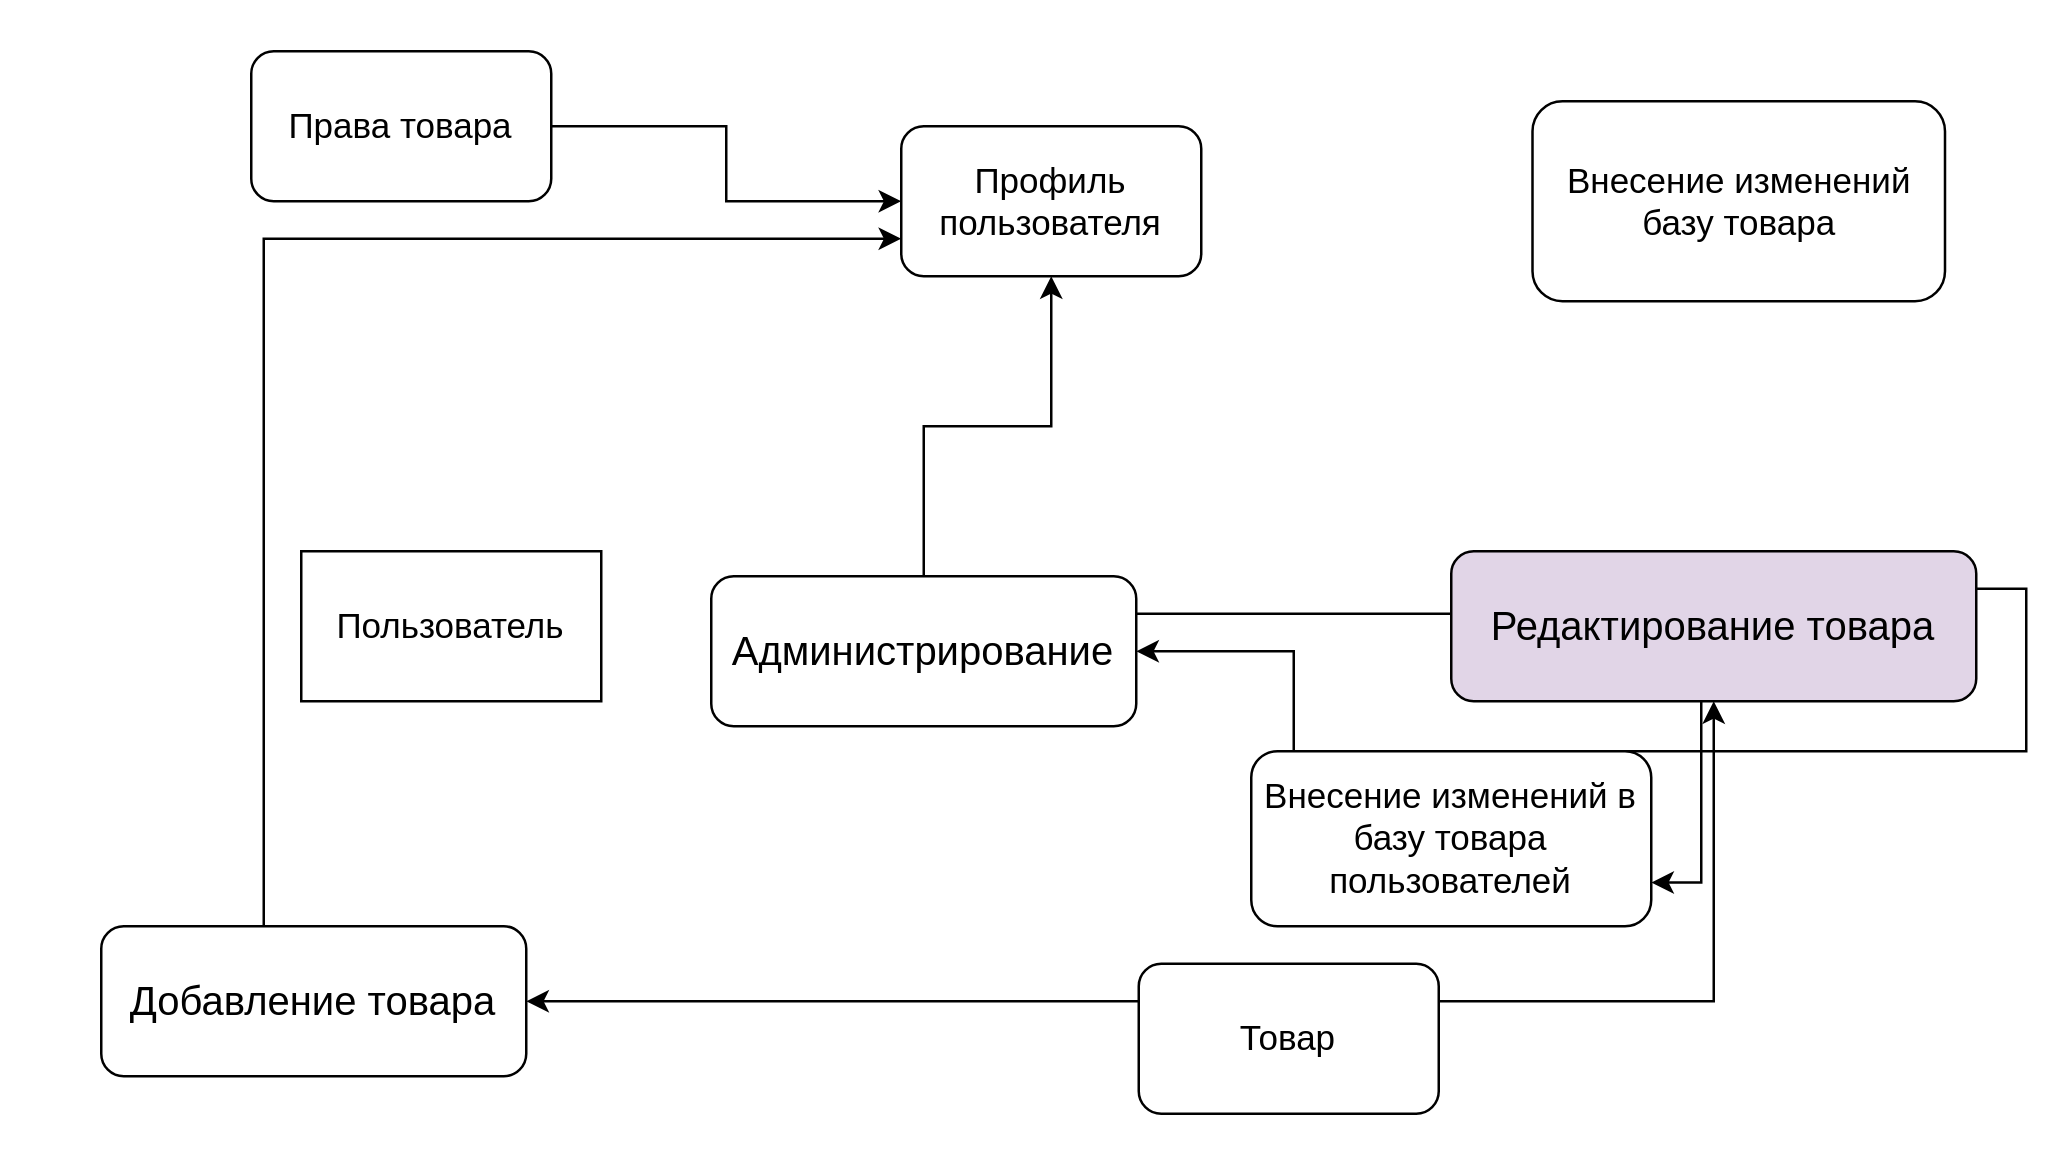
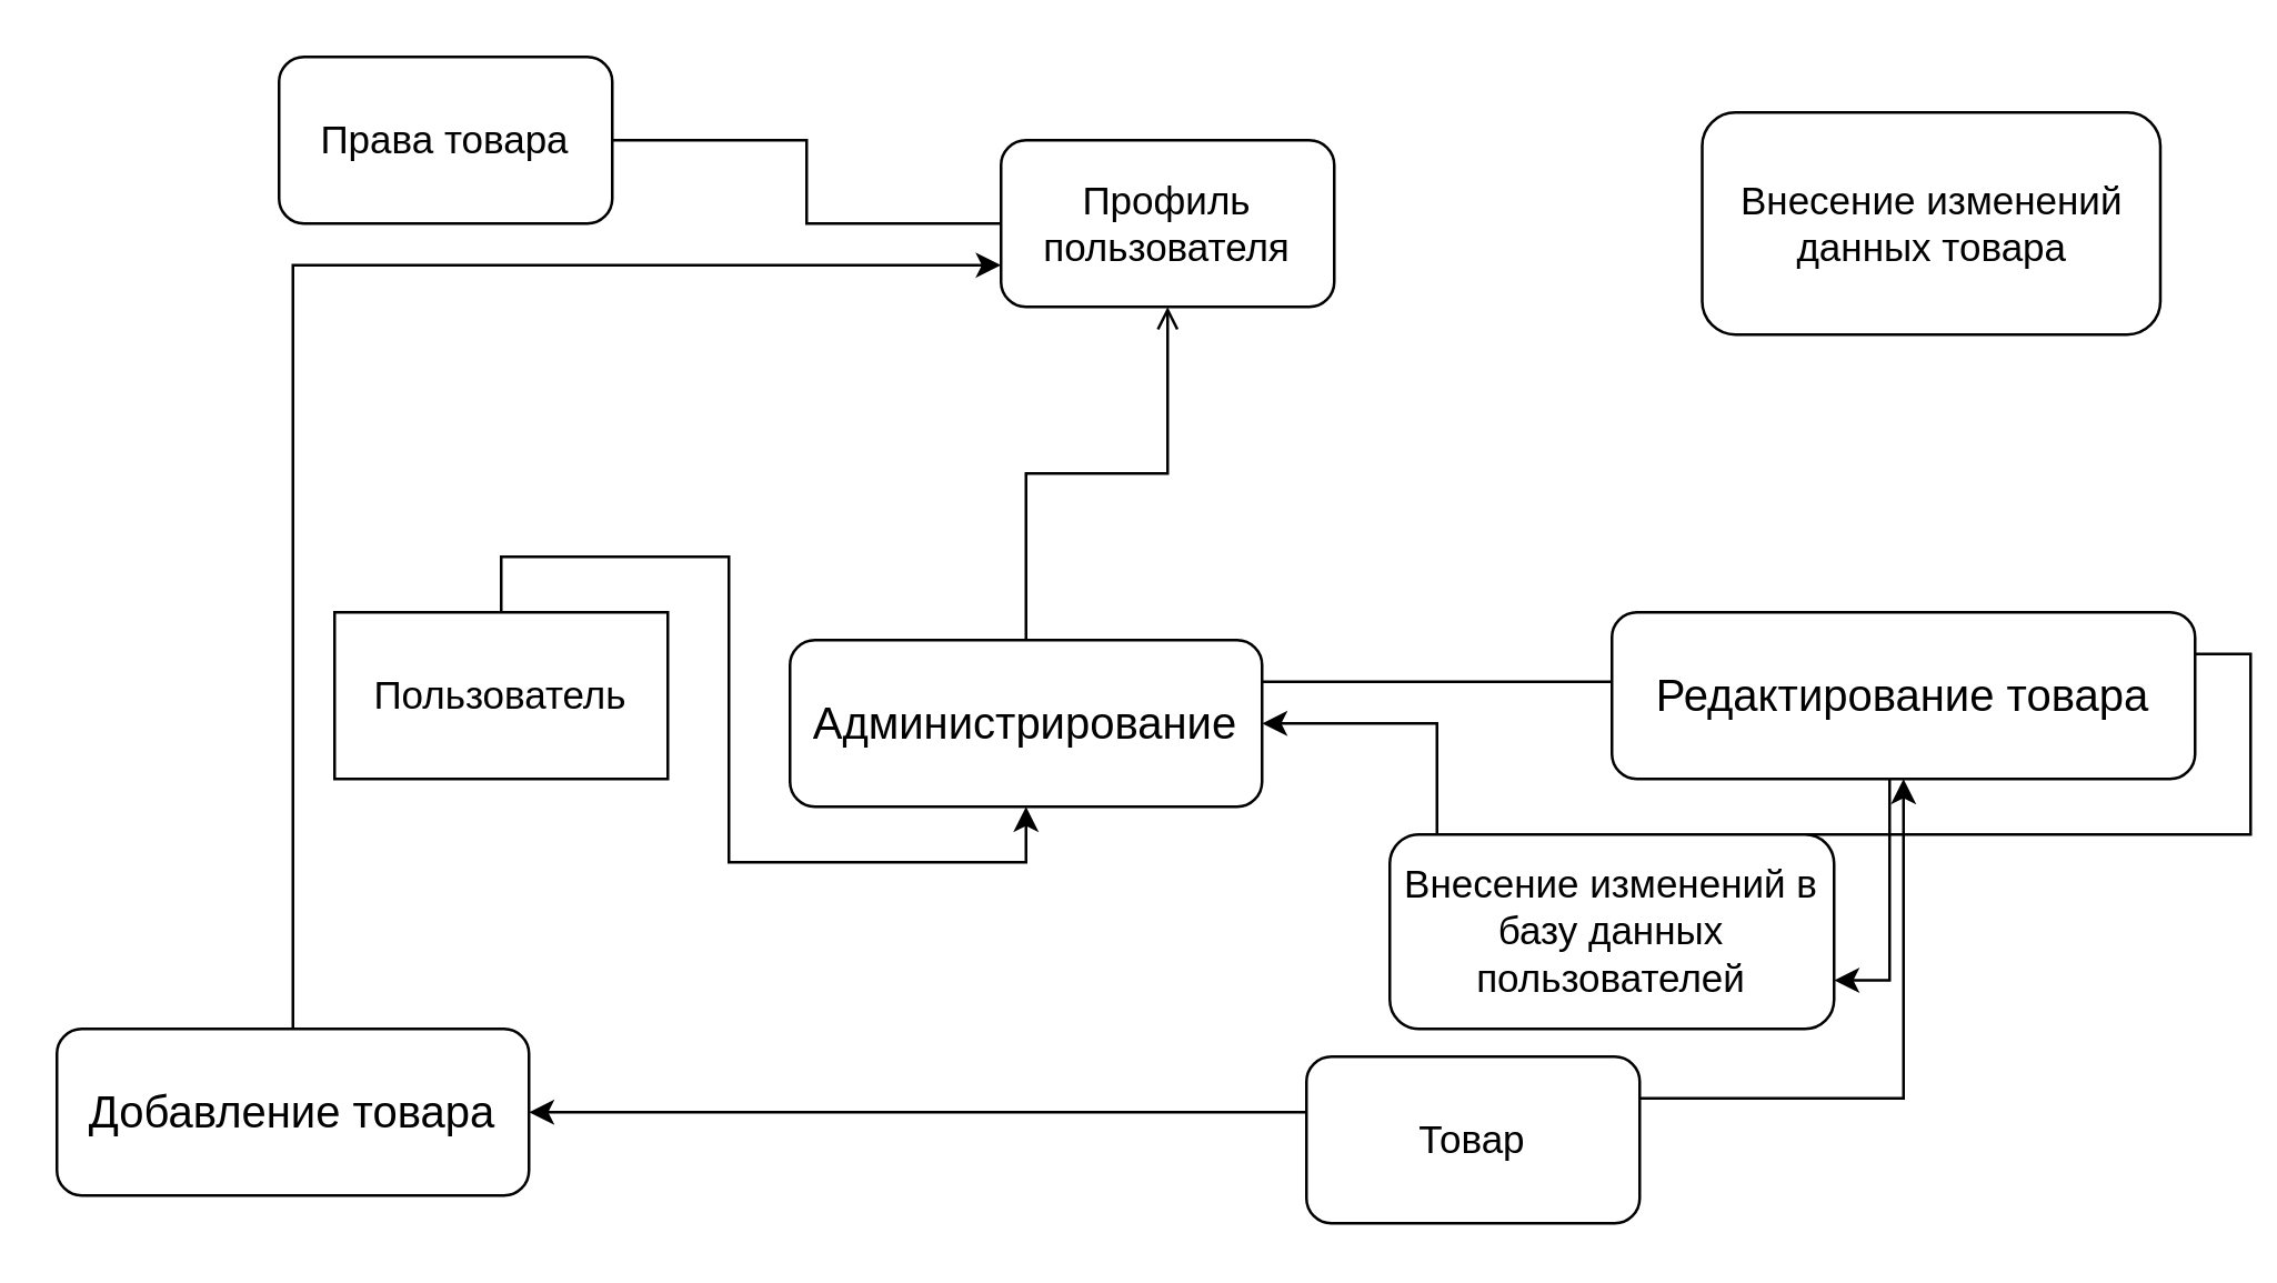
  <mxCell id="0" />
  <mxCell id="1" parent="0" />
- <mxCell id="2" style="edgeStyle=orthogonalEdgeStyle;rounded=0;orthogonalLoop=1;jettySize=auto;html=1;exitX=1;exitY=0.5;exitDx=0;exitDy=0;entryX=0;entryY=0.5;entryDx=0;entryDy=0;" parent="1" source="3" target="4" edge="1"><mxGeometry relative="1" as="geometry" /></mxCell>
+ <mxCell id="2" style="edgeStyle=orthogonalEdgeStyle;rounded=0;orthogonalLoop=1;jettySize=auto;html=1;exitX=1;exitY=0.5;exitDx=0;exitDy=0;entryX=0;entryY=0.5;entryDx=0;entryDy=0;endArrow=none;" parent="1" source="3" target="4" edge="1"><mxGeometry relative="1" as="geometry" /></mxCell>
  <mxCell id="3" value="&lt;font style=&quot;font-size: 14px;&quot;&gt;Права товара&lt;/font&gt;" style="rounded=1;whiteSpace=wrap;html=1;" parent="1" vertex="1"><mxGeometry x="100" y="20" width="120" height="60" as="geometry" /></mxCell>
  <mxCell id="4" value="&lt;font style=&quot;font-size: 14px;&quot;&gt;Профиль пользователя&lt;/font&gt;" style="rounded=1;whiteSpace=wrap;html=1;" parent="1" vertex="1"><mxGeometry x="360" y="50" width="120" height="60" as="geometry" /></mxCell>
  <mxCell id="5" style="edgeStyle=orthogonalEdgeStyle;rounded=0;orthogonalLoop=1;jettySize=auto;html=1;exitX=0.5;exitY=0;exitDx=0;exitDy=0;entryX=0;entryY=0.75;entryDx=0;entryDy=0;" parent="1" source="6" target="4" edge="1"><mxGeometry relative="1" as="geometry"><Array as="points"><mxPoint x="105" y="95" /></Array></mxGeometry></mxCell>
- <mxCell id="6" value="&lt;font size=&quot;3&quot;&gt;Добавление товара&lt;/font&gt;" style="rounded=1;whiteSpace=wrap;html=1;" parent="1" vertex="1"><mxGeometry x="40" y="370" width="170" height="60" as="geometry" /></mxCell>
+ <mxCell id="6" value="&lt;font size=&quot;3&quot;&gt;Добавление товара&lt;/font&gt;" style="rounded=1;whiteSpace=wrap;html=1;" parent="1" vertex="1"><mxGeometry x="20" y="370" width="170" height="60" as="geometry" /></mxCell>
  <mxCell id="7" style="edgeStyle=orthogonalEdgeStyle;rounded=0;orthogonalLoop=1;jettySize=auto;html=1;exitX=1;exitY=0.25;exitDx=0;exitDy=0;entryX=1;entryY=0.75;entryDx=0;entryDy=0;" parent="1" source="9" target="13" edge="1"><mxGeometry relative="1" as="geometry" /></mxCell>
- <mxCell id="8" style="edgeStyle=orthogonalEdgeStyle;rounded=0;orthogonalLoop=1;jettySize=auto;html=1;" edge="1" parent="1" source="9" target="4"><mxGeometry relative="1" as="geometry" /></mxCell>
+ <mxCell id="8" style="edgeStyle=orthogonalEdgeStyle;rounded=0;orthogonalLoop=1;jettySize=auto;html=1;endArrow=open;" edge="1" parent="1" source="9" target="4"><mxGeometry relative="1" as="geometry" /></mxCell>
  <mxCell id="9" value="&lt;font size=&quot;3&quot;&gt;Администрирование&lt;/font&gt;" style="rounded=1;whiteSpace=wrap;html=1;" parent="1" vertex="1"><mxGeometry x="284" y="230" width="170" height="60" as="geometry" /></mxCell>
  <mxCell id="10" style="edgeStyle=orthogonalEdgeStyle;rounded=0;orthogonalLoop=1;jettySize=auto;html=1;exitX=1;exitY=0.25;exitDx=0;exitDy=0;" parent="1" source="11" target="9" edge="1"><mxGeometry relative="1" as="geometry" /></mxCell>
- <mxCell id="11" value="&lt;font size=&quot;3&quot;&gt;Редактирование&amp;nbsp;товара&lt;/font&gt;" style="rounded=1;whiteSpace=wrap;html=1;fillColor=#e1d5e7;" parent="1" vertex="1"><mxGeometry x="580" y="220" width="210" height="60" as="geometry" /></mxCell>
- <mxCell id="12" value="&lt;font style=&quot;font-size: 14px;&quot;&gt;Внесение изменений базу товара&lt;/font&gt;" style="rounded=1;whiteSpace=wrap;html=1;" parent="1" vertex="1"><mxGeometry x="612.5" y="40" width="165" height="80" as="geometry" /></mxCell>
- <mxCell id="13" value="&lt;font style=&quot;font-size: 14px;&quot;&gt;Внесение изменений в базу товара пользователей&lt;/font&gt;" style="rounded=1;whiteSpace=wrap;html=1;" parent="1" vertex="1"><mxGeometry x="500" y="300" width="160" height="70" as="geometry" /></mxCell>
+ <mxCell id="11" value="&lt;font size=&quot;3&quot;&gt;Редактирование&amp;nbsp;товара&lt;/font&gt;" style="rounded=1;whiteSpace=wrap;html=1;" parent="1" vertex="1"><mxGeometry x="580" y="220" width="210" height="60" as="geometry" /></mxCell>
+ <mxCell id="12" value="&lt;font style=&quot;font-size: 14px;&quot;&gt;Внесение изменений данных товара&lt;/font&gt;" style="rounded=1;whiteSpace=wrap;html=1;" parent="1" vertex="1"><mxGeometry x="612.5" y="40" width="165" height="80" as="geometry" /></mxCell>
+ <mxCell id="13" value="&lt;font style=&quot;font-size: 14px;&quot;&gt;Внесение изменений в базу данных пользователей&lt;/font&gt;" style="rounded=1;whiteSpace=wrap;html=1;" parent="1" vertex="1"><mxGeometry x="500" y="300" width="160" height="70" as="geometry" /></mxCell>
+ <mxCell id="14" style="edgeStyle=orthogonalEdgeStyle;rounded=0;orthogonalLoop=1;jettySize=auto;html=1;exitX=0.5;exitY=0;exitDx=0;exitDy=0;entryX=0.5;entryY=1;entryDx=0;entryDy=0;" parent="1" source="15" target="9" edge="1"><mxGeometry relative="1" as="geometry" /></mxCell>
  <mxCell id="15" value="&lt;font style=&quot;font-size: 14px;&quot;&gt;Пользователь&lt;/font&gt;" style="whiteSpace=wrap;html=1;rounded=0;" parent="1" vertex="1"><mxGeometry x="120" y="220" width="120" height="60" as="geometry" /></mxCell>
  <mxCell id="16" style="edgeStyle=orthogonalEdgeStyle;rounded=0;orthogonalLoop=1;jettySize=auto;html=1;exitX=0;exitY=0.25;exitDx=0;exitDy=0;" parent="1" source="18" target="6" edge="1"><mxGeometry relative="1" as="geometry"><Array as="points"><mxPoint x="470" y="400" /><mxPoint x="250" y="400" /></Array></mxGeometry></mxCell>
  <mxCell id="17" style="edgeStyle=orthogonalEdgeStyle;rounded=0;orthogonalLoop=1;jettySize=auto;html=1;exitX=1;exitY=0.25;exitDx=0;exitDy=0;" parent="1" source="18" target="11" edge="1"><mxGeometry relative="1" as="geometry" /></mxCell>
- <mxCell id="18" value="&lt;font style=&quot;font-size: 14px;&quot;&gt;Товар&lt;/font&gt;" style="rounded=1;whiteSpace=wrap;html=1;" parent="1" vertex="1"><mxGeometry x="455" y="385" width="120" height="60" as="geometry" /></mxCell>
+ <mxCell id="18" value="&lt;font style=&quot;font-size: 14px;&quot;&gt;Товар&lt;/font&gt;" style="rounded=1;whiteSpace=wrap;html=1;" parent="1" vertex="1"><mxGeometry x="470" y="380" width="120" height="60" as="geometry" /></mxCell>
